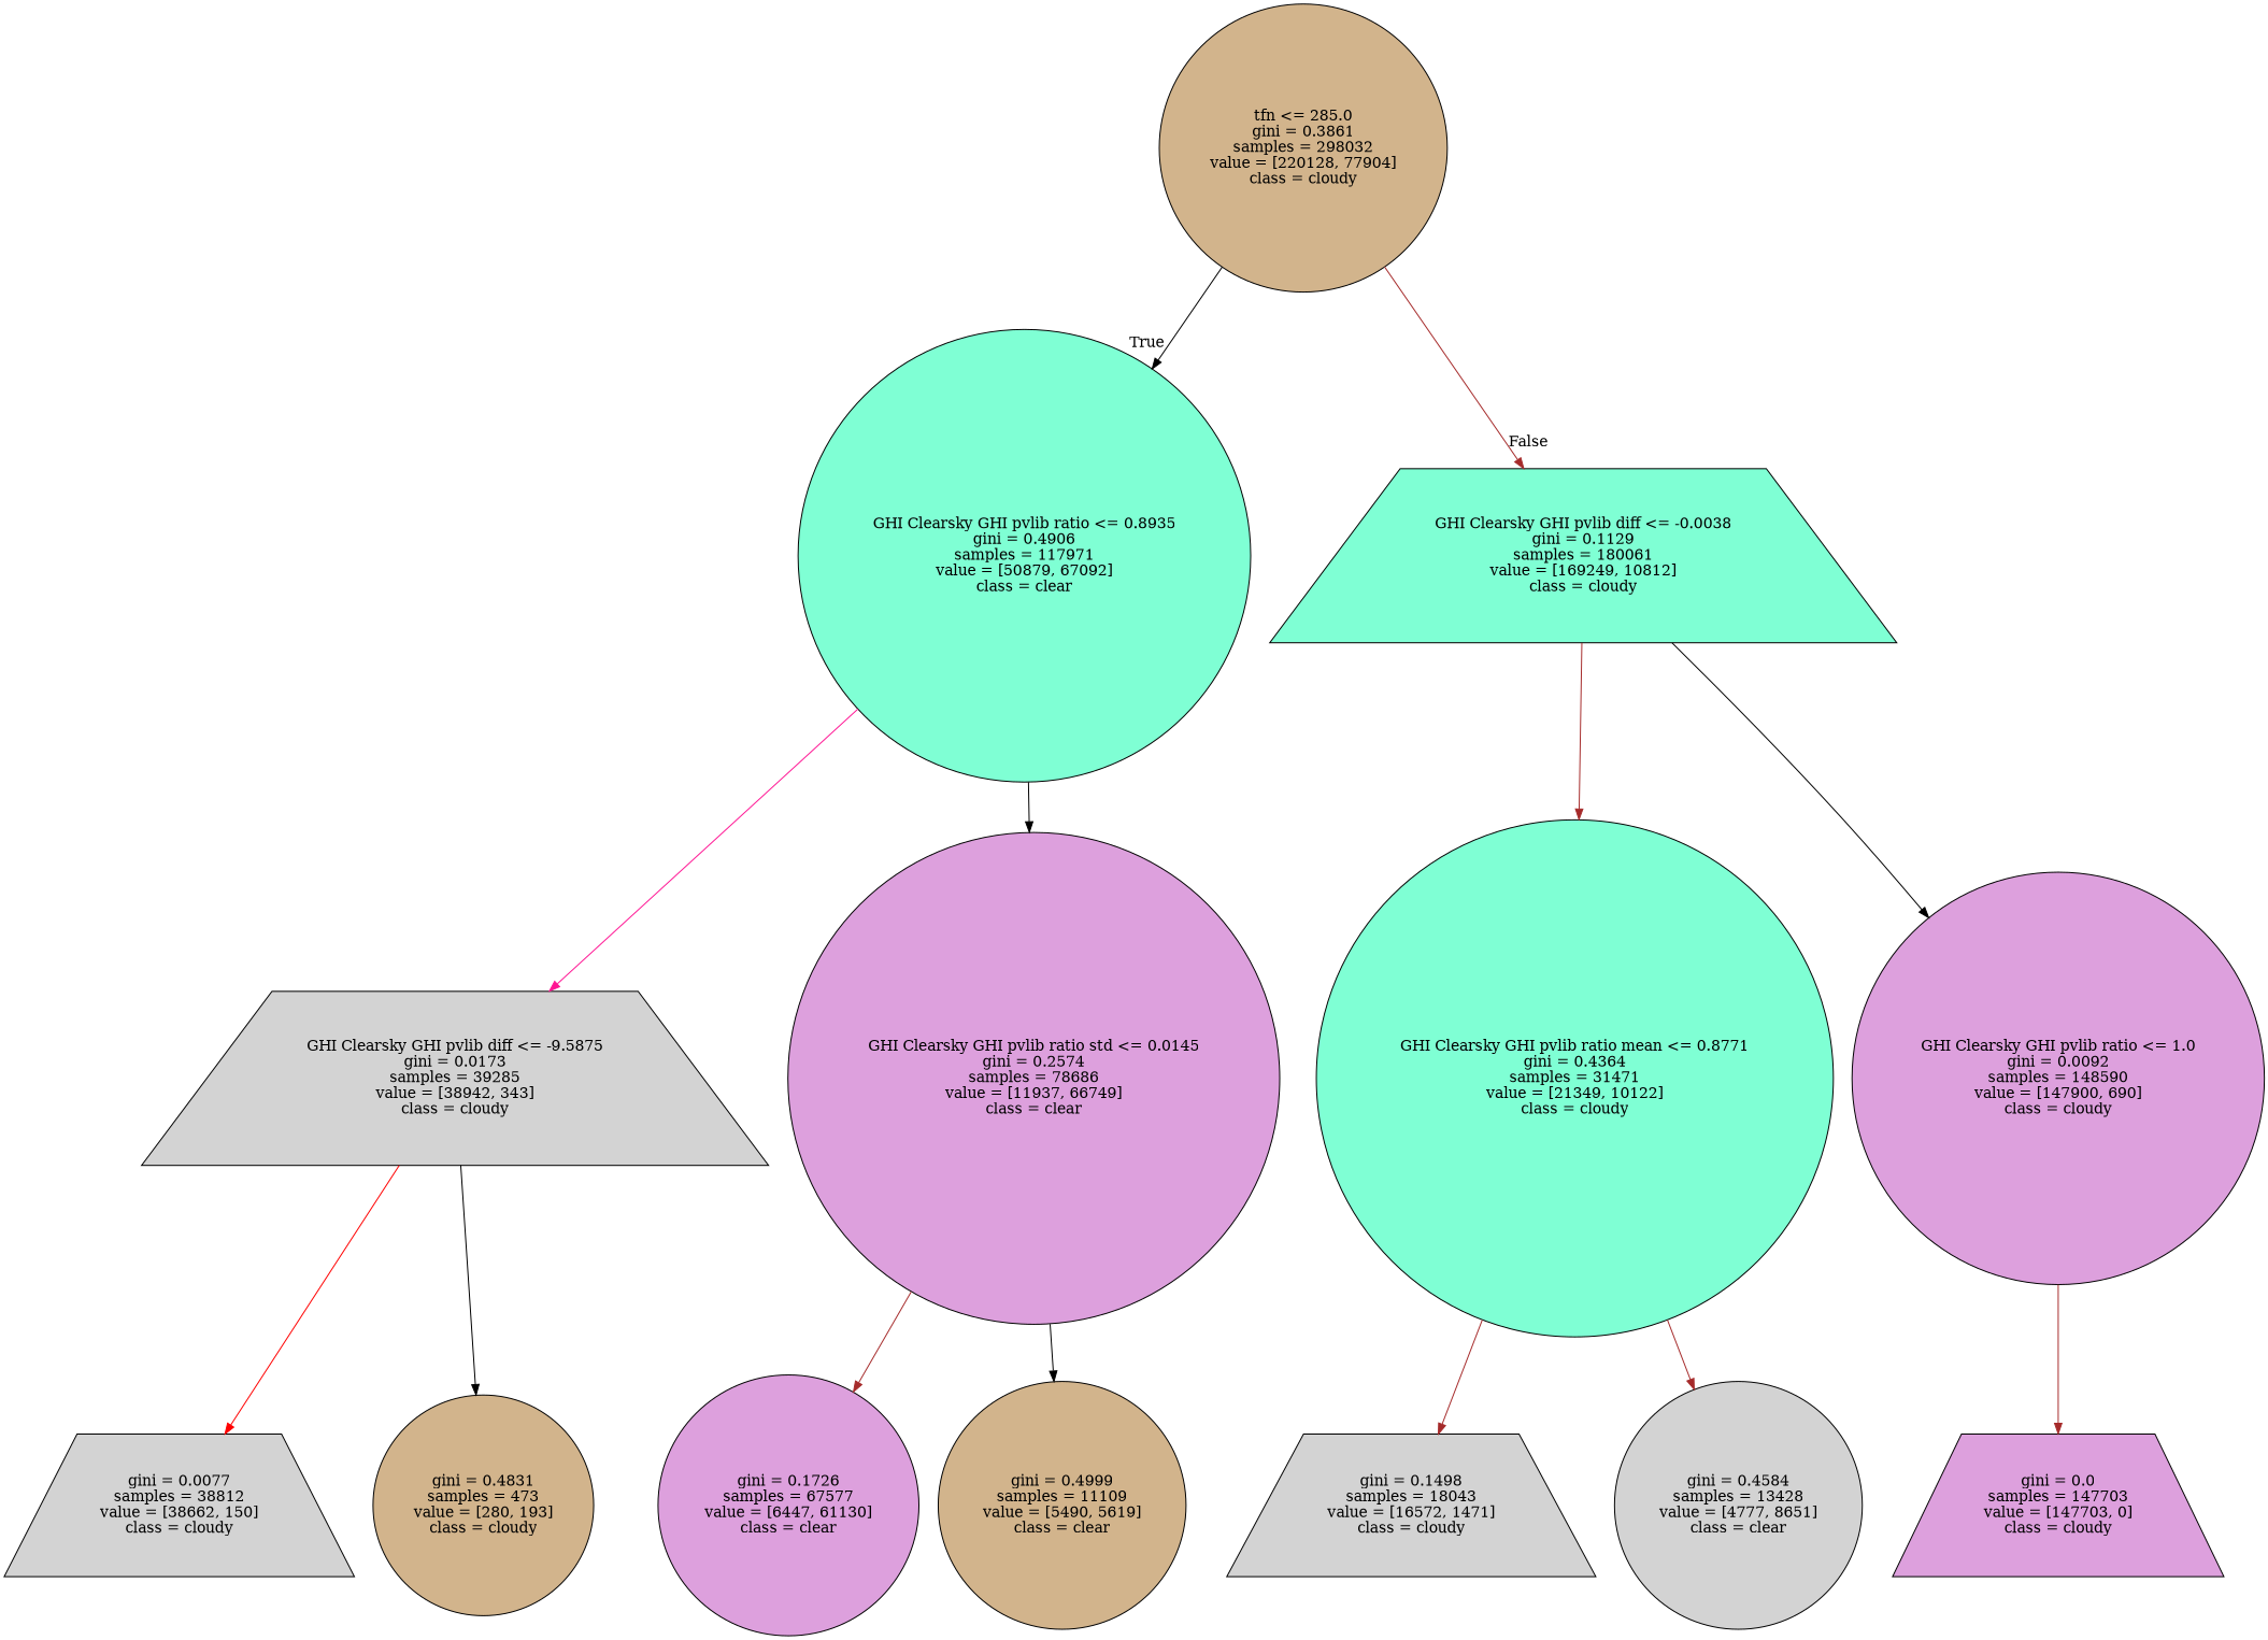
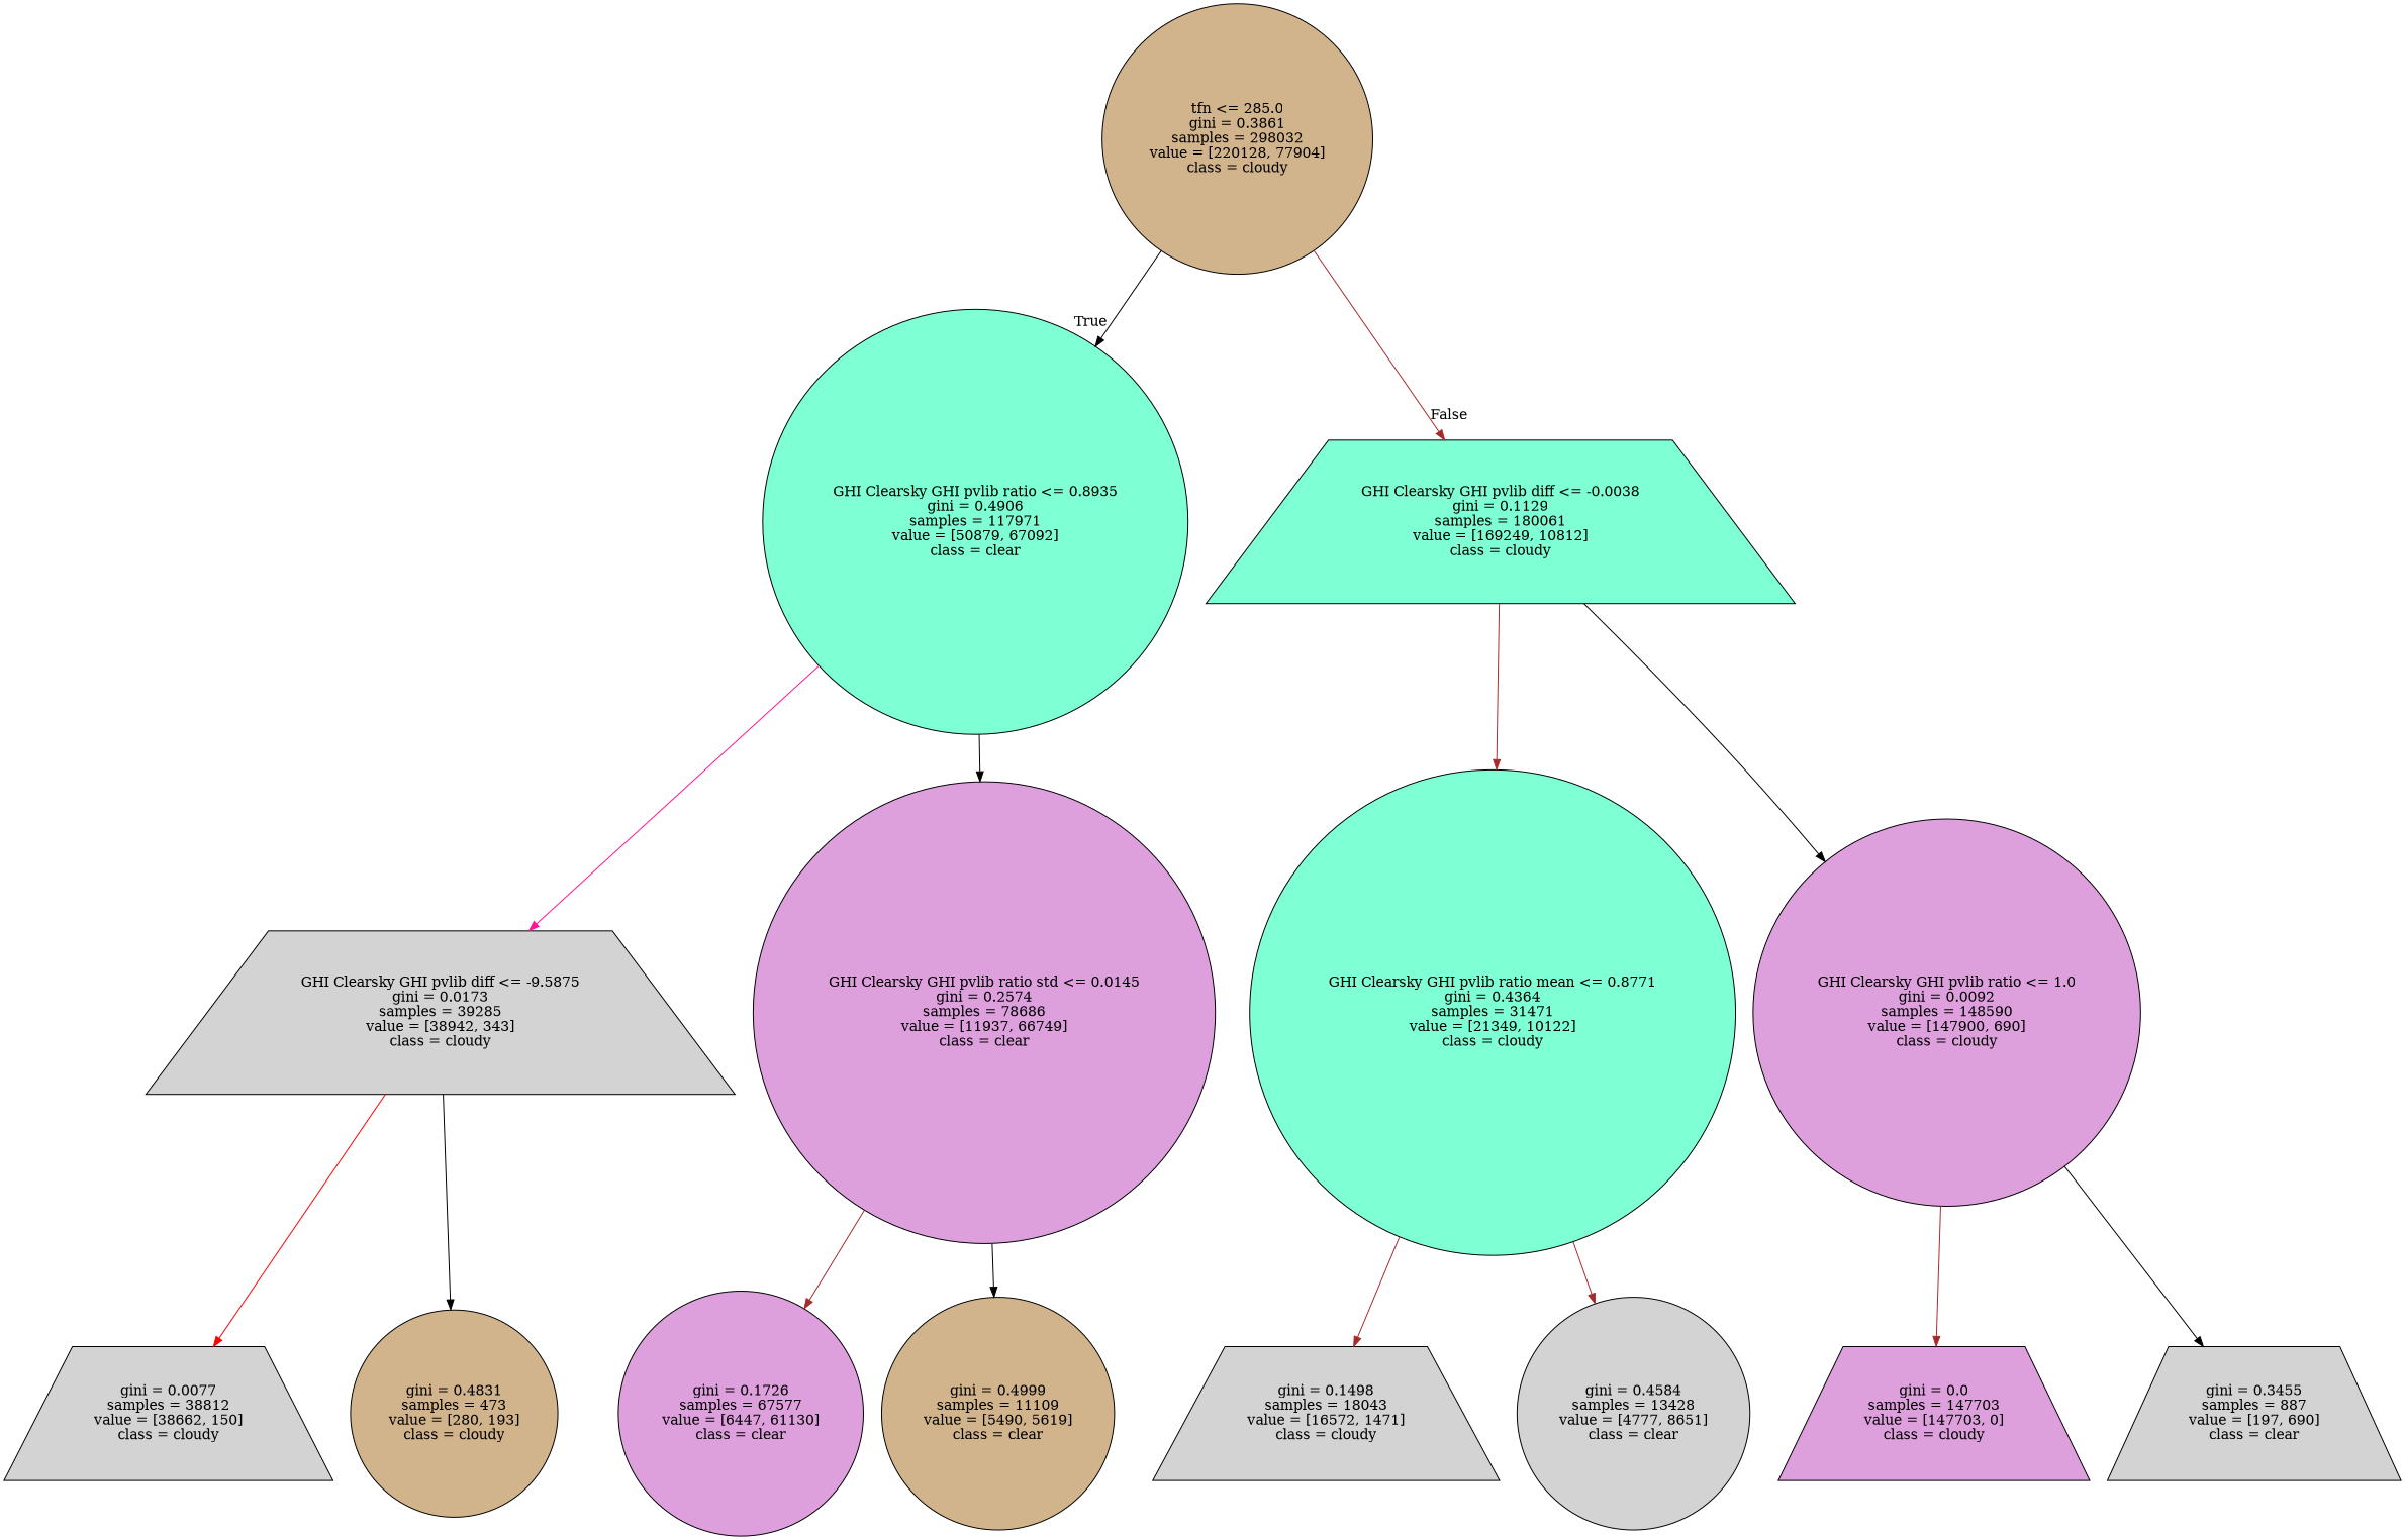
  digraph {
    node [color=black fillcolor=lightgrey shape=circle style=filled]
    edge [color=black]
    n1 [fillcolor=tan label="tfn <= 285.0\ngini = 0.3861\nsamples = 298032\nvalue = [220128, 77904]\nclass = cloudy"]
    n2 [fillcolor=aquamarine label="GHI Clearsky GHI pvlib ratio <= 0.8935\ngini = 0.4906\nsamples = 117971\nvalue = [50879, 67092]\nclass = clear"]
    n3 [fillcolor=aquamarine label="GHI Clearsky GHI pvlib diff <= -0.0038\ngini = 0.1129\nsamples = 180061\nvalue = [169249, 10812]\nclass = cloudy" shape=trapezium]
    n4 [label="GHI Clearsky GHI pvlib diff <= -9.5875\ngini = 0.0173\nsamples = 39285\nvalue = [38942, 343]\nclass = cloudy" shape=trapezium]
    n5 [fillcolor=plum label="GHI Clearsky GHI pvlib ratio std <= 0.0145\ngini = 0.2574\nsamples = 78686\nvalue = [11937, 66749]\nclass = clear"]
    n6 [label="gini = 0.0077\nsamples = 38812\nvalue = [38662, 150]\nclass = cloudy" shape=trapezium]
    n7 [fillcolor=tan label="gini = 0.4831\nsamples = 473\nvalue = [280, 193]\nclass = cloudy"]
    n8 [fillcolor=plum label="gini = 0.1726\nsamples = 67577\nvalue = [6447, 61130]\nclass = clear"]
    n9 [fillcolor=tan label="gini = 0.4999\nsamples = 11109\nvalue = [5490, 5619]\nclass = clear"]
    n10 [fillcolor=aquamarine label="GHI Clearsky GHI pvlib ratio mean <= 0.8771\ngini = 0.4364\nsamples = 31471\nvalue = [21349, 10122]\nclass = cloudy"]
    n11 [fillcolor=plum label="GHI Clearsky GHI pvlib ratio <= 1.0\ngini = 0.0092\nsamples = 148590\nvalue = [147900, 690]\nclass = cloudy"]
    n12 [label="gini = 0.1498\nsamples = 18043\nvalue = [16572, 1471]\nclass = cloudy" shape=trapezium]
    n13 [label="gini = 0.4584\nsamples = 13428\nvalue = [4777, 8651]\nclass = clear"]
    n14 [fillcolor=plum label="gini = 0.0\nsamples = 147703\nvalue = [147703, 0]\nclass = cloudy" shape=trapezium]
+   n15 [label="gini = 0.3455\nsamples = 887\nvalue = [197, 690]\nclass = clear" shape=trapezium]
    n1 -> n2 [headlabel=True labelangle=45 labeldistance=2.5]
    n1 -> n3 [headlabel=False labelangle=-45 labeldistance=2.5 color=brown]
    n2 -> n4 [color=deeppink]
    n2 -> n5
    n3 -> n10 [color=brown]
    n3 -> n11
    n4 -> n6 [color=red]
    n4 -> n7
    n5 -> n8 [color=brown]
    n5 -> n9
    n10 -> n12 [color=brown]
    n10 -> n13 [color=brown]
    n11 -> n14 [color=brown]
+   n11 -> n15
  }
